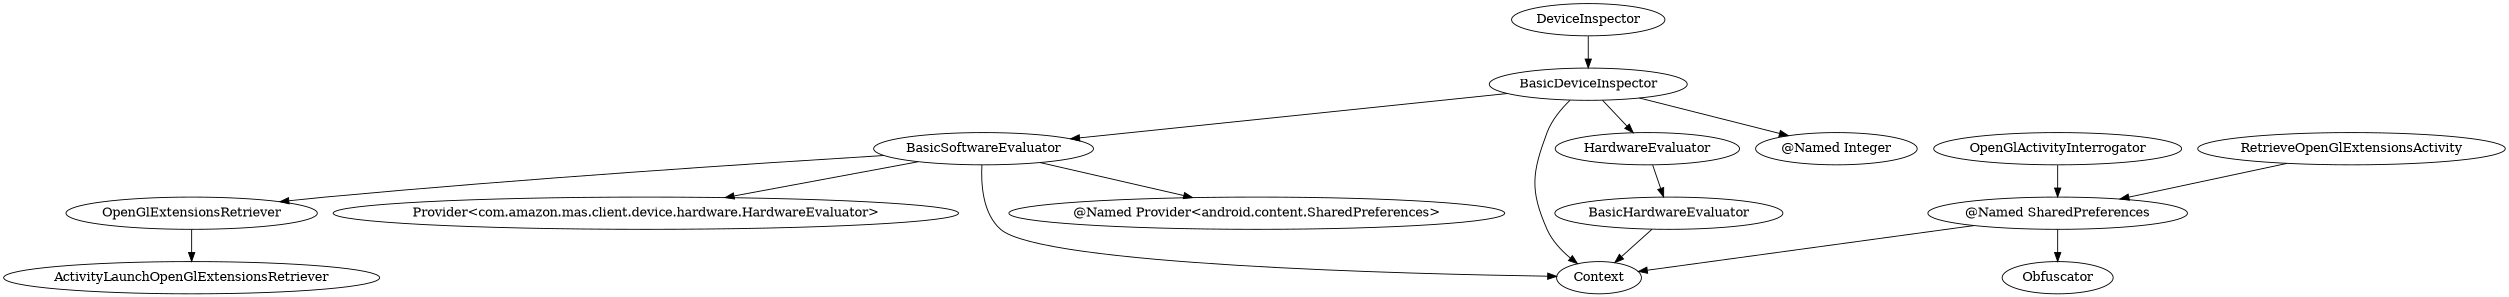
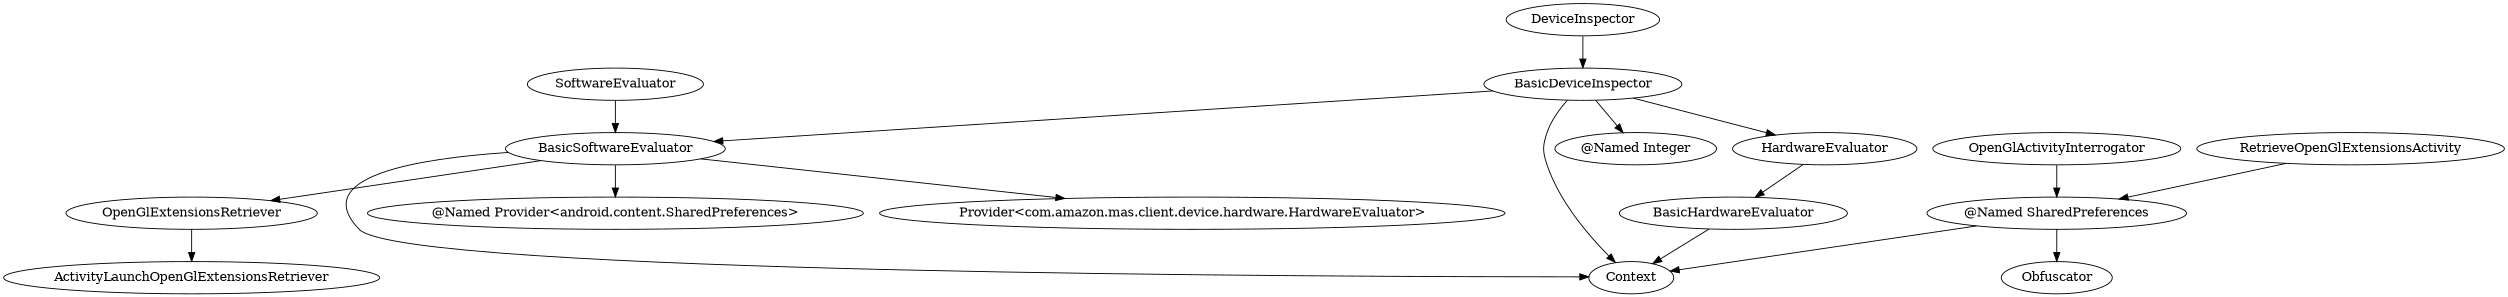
  digraph {
    concentrate=true
    n1 [label="@Named SharedPreferences"]
    Context
    Obfuscator
    n4 [label="@Named Integer"]
    BasicDeviceInspector
    HardwareEvaluator
    BasicSoftwareEvaluator
    BasicHardwareEvaluator
+   SoftwareEvaluator
    n10 [label="@Named Provider<android.content.SharedPreferences>"]
    n11 [label="Provider<com.amazon.mas.client.device.hardware.HardwareEvaluator>"]
    OpenGlExtensionsRetriever
    ActivityLaunchOpenGlExtensionsRetriever
    DeviceInspector
    OpenGlActivityInterrogator
    RetrieveOpenGlExtensionsActivity
    n1 -> Context
    n1 -> Obfuscator
    BasicDeviceInspector -> Context
    BasicDeviceInspector -> n4
    BasicDeviceInspector -> HardwareEvaluator
    BasicDeviceInspector -> BasicSoftwareEvaluator
    HardwareEvaluator -> BasicHardwareEvaluator
    BasicSoftwareEvaluator -> Context
    BasicSoftwareEvaluator -> n10
    BasicSoftwareEvaluator -> n11
    BasicSoftwareEvaluator -> OpenGlExtensionsRetriever
    BasicHardwareEvaluator -> Context
+   SoftwareEvaluator -> BasicSoftwareEvaluator
    OpenGlExtensionsRetriever -> ActivityLaunchOpenGlExtensionsRetriever
    DeviceInspector -> BasicDeviceInspector
    OpenGlActivityInterrogator -> n1
    RetrieveOpenGlExtensionsActivity -> n1
  }
